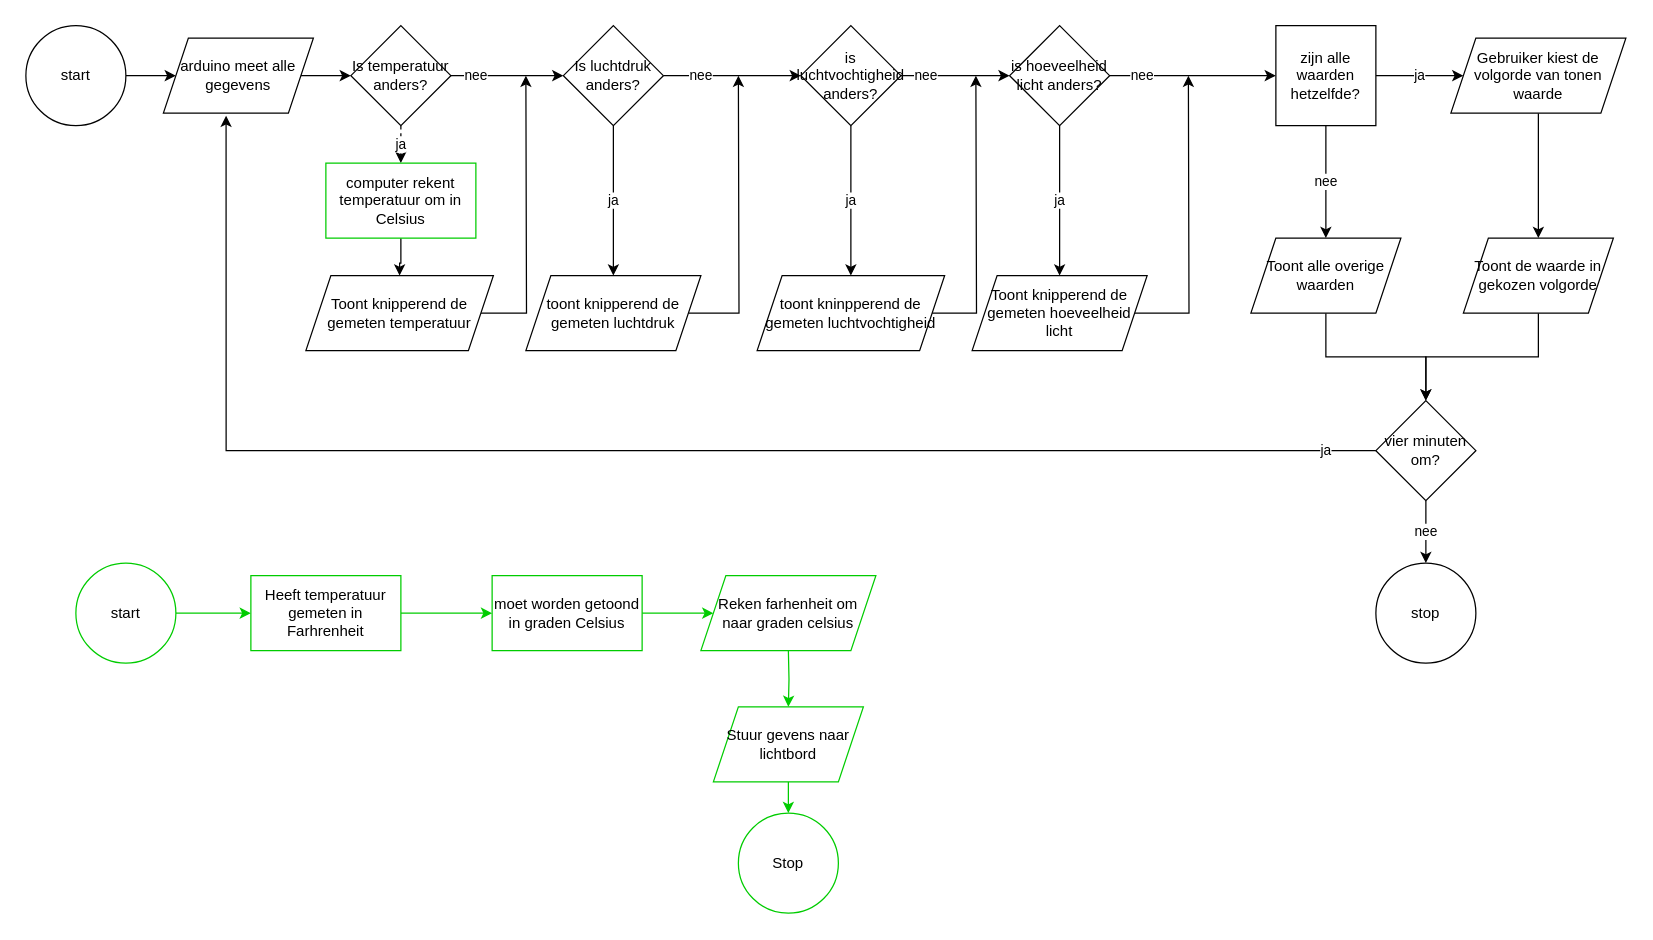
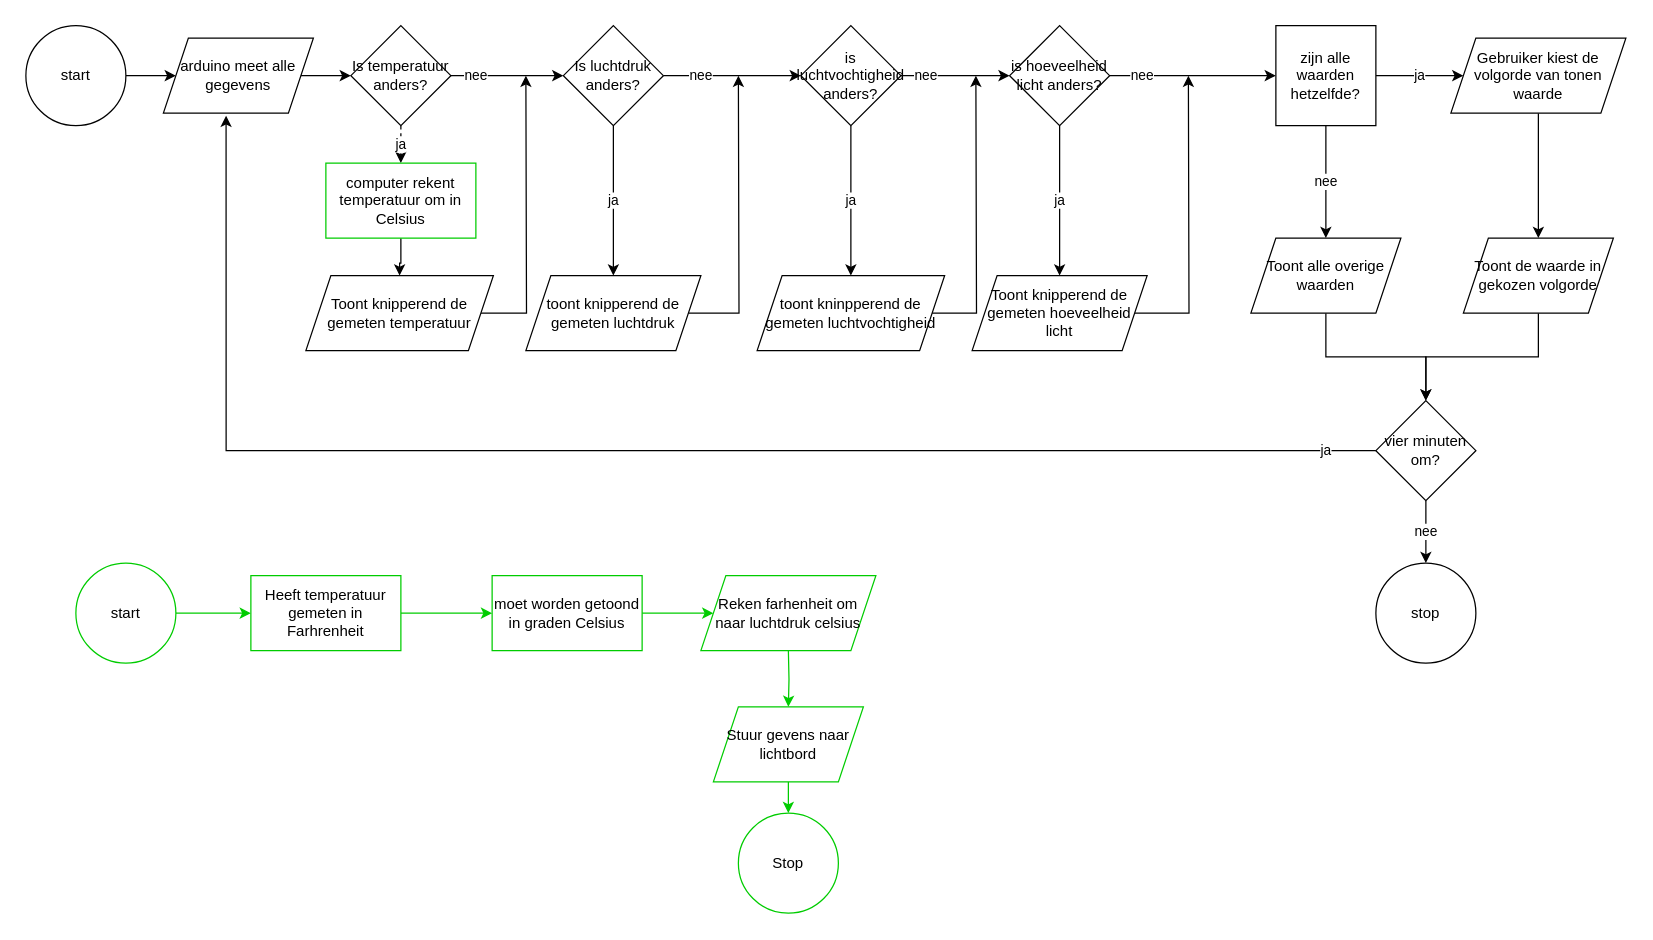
  <mxCell id="0" />
  <mxCell id="1" parent="0" />
  <mxCell id="2" value="" style="edgeStyle=orthogonalEdgeStyle;rounded=0;orthogonalLoop=1;jettySize=auto;html=1;" edge="1" parent="1" source="3" target="5"><mxGeometry relative="1" as="geometry" /></mxCell>
  <mxCell id="3" value="start" style="ellipse;whiteSpace=wrap;html=1;aspect=fixed;" vertex="1" parent="1"><mxGeometry x="20" y="20" width="80" height="80" as="geometry" /></mxCell>
  <mxCell id="4" value="" style="edgeStyle=orthogonalEdgeStyle;rounded=0;orthogonalLoop=1;jettySize=auto;html=1;" edge="1" parent="1" source="5" target="8"><mxGeometry relative="1" as="geometry" /></mxCell>
  <mxCell id="5" value="arduino meet alle gegevens" style="shape=parallelogram;perimeter=parallelogramPerimeter;whiteSpace=wrap;html=1;fixedSize=1;" vertex="1" parent="1"><mxGeometry x="130" y="30" width="120" height="60" as="geometry" /></mxCell>
  <mxCell id="6" value="nee" style="edgeStyle=orthogonalEdgeStyle;rounded=0;orthogonalLoop=1;jettySize=auto;html=1;" edge="1" parent="1" source="8" target="11"><mxGeometry x="-0.556" relative="1" as="geometry"><mxPoint as="offset" /></mxGeometry></mxCell>
  <mxCell id="7" value="ja" style="edgeStyle=orthogonalEdgeStyle;rounded=0;orthogonalLoop=1;jettySize=auto;html=1;dashed=1;" edge="1" parent="1" source="8" target="19"><mxGeometry relative="1" as="geometry" /></mxCell>
  <mxCell id="8" value="Is temperatuur anders?" style="rhombus;whiteSpace=wrap;html=1;" vertex="1" parent="1"><mxGeometry x="280" y="20" width="80" height="80" as="geometry" /></mxCell>
  <mxCell id="9" value="nee" style="edgeStyle=orthogonalEdgeStyle;rounded=0;orthogonalLoop=1;jettySize=auto;html=1;" edge="1" parent="1" source="11" target="14"><mxGeometry x="-0.455" relative="1" as="geometry"><mxPoint as="offset" /></mxGeometry></mxCell>
  <mxCell id="10" value="ja" style="edgeStyle=orthogonalEdgeStyle;rounded=0;orthogonalLoop=1;jettySize=auto;html=1;" edge="1" parent="1" source="11" target="23"><mxGeometry relative="1" as="geometry" /></mxCell>
  <mxCell id="11" value="Is luchtdruk anders?" style="rhombus;whiteSpace=wrap;html=1;" vertex="1" parent="1"><mxGeometry x="450" y="20" width="80" height="80" as="geometry" /></mxCell>
  <mxCell id="12" value="nee" style="edgeStyle=orthogonalEdgeStyle;rounded=0;orthogonalLoop=1;jettySize=auto;html=1;" edge="1" parent="1" source="14" target="17"><mxGeometry x="-0.54" relative="1" as="geometry"><mxPoint as="offset" /></mxGeometry></mxCell>
  <mxCell id="13" value="ja" style="edgeStyle=orthogonalEdgeStyle;rounded=0;orthogonalLoop=1;jettySize=auto;html=1;" edge="1" parent="1" source="14" target="25"><mxGeometry relative="1" as="geometry" /></mxCell>
  <mxCell id="14" value="is luchtvochtigheid anders?" style="rhombus;whiteSpace=wrap;html=1;" vertex="1" parent="1"><mxGeometry x="640" y="20" width="80" height="80" as="geometry" /></mxCell>
  <mxCell id="15" value="ja" style="edgeStyle=orthogonalEdgeStyle;rounded=0;orthogonalLoop=1;jettySize=auto;html=1;" edge="1" parent="1" source="17" target="27"><mxGeometry relative="1" as="geometry" /></mxCell>
  <mxCell id="16" value="nee" style="edgeStyle=orthogonalEdgeStyle;rounded=0;orthogonalLoop=1;jettySize=auto;html=1;" edge="1" parent="1" source="17" target="30"><mxGeometry x="-0.593" relative="1" as="geometry"><mxPoint x="1000" y="60" as="targetPoint" /><mxPoint x="-1" as="offset" /></mxGeometry></mxCell>
  <mxCell id="17" value="is hoeveelheid licht anders?" style="rhombus;whiteSpace=wrap;html=1;" vertex="1" parent="1"><mxGeometry x="807" y="20" width="80" height="80" as="geometry" /></mxCell>
  <mxCell id="18" value="" style="edgeStyle=orthogonalEdgeStyle;rounded=0;orthogonalLoop=1;jettySize=auto;html=1;" edge="1" parent="1" source="19" target="21"><mxGeometry relative="1" as="geometry" /></mxCell>
  <mxCell id="19" value="computer rekent temperatuur om in Celsius" style="whiteSpace=wrap;html=1;strokeColor=#00CC00;" vertex="1" parent="1"><mxGeometry x="260" y="130" width="120" height="60" as="geometry" /></mxCell>
  <mxCell id="20" style="edgeStyle=orthogonalEdgeStyle;rounded=0;orthogonalLoop=1;jettySize=auto;html=1;" edge="1" parent="1" source="21"><mxGeometry relative="1" as="geometry"><mxPoint x="420" y="60" as="targetPoint" /></mxGeometry></mxCell>
  <mxCell id="21" value="Toont knipperend de gemeten temperatuur" style="shape=parallelogram;perimeter=parallelogramPerimeter;whiteSpace=wrap;html=1;fixedSize=1;" vertex="1" parent="1"><mxGeometry x="244" y="220" width="150" height="60" as="geometry" /></mxCell>
  <mxCell id="22" style="edgeStyle=orthogonalEdgeStyle;rounded=0;orthogonalLoop=1;jettySize=auto;html=1;" edge="1" parent="1" source="23"><mxGeometry relative="1" as="geometry"><mxPoint x="590" y="60" as="targetPoint" /></mxGeometry></mxCell>
  <mxCell id="23" value="toont knipperend de gemeten luchtdruk" style="shape=parallelogram;perimeter=parallelogramPerimeter;whiteSpace=wrap;html=1;fixedSize=1;" vertex="1" parent="1"><mxGeometry x="420" y="220" width="140" height="60" as="geometry" /></mxCell>
  <mxCell id="24" style="edgeStyle=orthogonalEdgeStyle;rounded=0;orthogonalLoop=1;jettySize=auto;html=1;" edge="1" parent="1" source="25"><mxGeometry relative="1" as="geometry"><mxPoint x="780" y="60" as="targetPoint" /></mxGeometry></mxCell>
  <mxCell id="25" value="toont kninpperend de gemeten luchtvochtigheid" style="shape=parallelogram;perimeter=parallelogramPerimeter;whiteSpace=wrap;html=1;fixedSize=1;" vertex="1" parent="1"><mxGeometry x="605" y="220" width="150" height="60" as="geometry" /></mxCell>
  <mxCell id="26" style="edgeStyle=orthogonalEdgeStyle;rounded=0;orthogonalLoop=1;jettySize=auto;html=1;" edge="1" parent="1" source="27"><mxGeometry relative="1" as="geometry"><mxPoint x="950" y="60" as="targetPoint" /></mxGeometry></mxCell>
  <mxCell id="27" value="Toont knipperend de gemeten hoeveelheid licht" style="shape=parallelogram;perimeter=parallelogramPerimeter;whiteSpace=wrap;html=1;fixedSize=1;" vertex="1" parent="1"><mxGeometry x="777" y="220" width="140" height="60" as="geometry" /></mxCell>
  <mxCell id="28" value="ja" style="edgeStyle=orthogonalEdgeStyle;rounded=0;orthogonalLoop=1;jettySize=auto;html=1;" edge="1" parent="1" source="30" target="32"><mxGeometry relative="1" as="geometry" /></mxCell>
  <mxCell id="29" value="nee" style="edgeStyle=orthogonalEdgeStyle;rounded=0;orthogonalLoop=1;jettySize=auto;html=1;" edge="1" parent="1" source="30" target="34"><mxGeometry relative="1" as="geometry" /></mxCell>
  <mxCell id="30" value="zijn alle waarden hetzelfde?" style="whiteSpace=wrap;html=1;rounded=0;" vertex="1" parent="1"><mxGeometry x="1020" y="20" width="80" height="80" as="geometry" /></mxCell>
  <mxCell id="31" value="" style="edgeStyle=orthogonalEdgeStyle;rounded=0;orthogonalLoop=1;jettySize=auto;html=1;" edge="1" parent="1" source="32" target="36"><mxGeometry relative="1" as="geometry" /></mxCell>
  <mxCell id="32" value="Gebruiker kiest de volgorde van tonen waarde" style="shape=parallelogram;perimeter=parallelogramPerimeter;whiteSpace=wrap;html=1;fixedSize=1;" vertex="1" parent="1"><mxGeometry x="1160" y="30" width="140" height="60" as="geometry" /></mxCell>
  <mxCell id="33" value="" style="edgeStyle=orthogonalEdgeStyle;rounded=0;orthogonalLoop=1;jettySize=auto;html=1;" edge="1" parent="1" source="34" target="39"><mxGeometry relative="1" as="geometry" /></mxCell>
  <mxCell id="34" value="Toont alle overige waarden" style="shape=parallelogram;perimeter=parallelogramPerimeter;whiteSpace=wrap;html=1;fixedSize=1;" vertex="1" parent="1"><mxGeometry x="1000" y="190" width="120" height="60" as="geometry" /></mxCell>
  <mxCell id="35" style="edgeStyle=orthogonalEdgeStyle;rounded=0;orthogonalLoop=1;jettySize=auto;html=1;entryX=0.5;entryY=0;entryDx=0;entryDy=0;" edge="1" parent="1" source="36" target="39"><mxGeometry relative="1" as="geometry" /></mxCell>
  <mxCell id="36" value="Toont de waarde in gekozen volgorde" style="shape=parallelogram;perimeter=parallelogramPerimeter;whiteSpace=wrap;html=1;fixedSize=1;" vertex="1" parent="1"><mxGeometry x="1170" y="190" width="120" height="60" as="geometry" /></mxCell>
  <mxCell id="37" value="ja" style="edgeStyle=orthogonalEdgeStyle;rounded=0;orthogonalLoop=1;jettySize=auto;html=1;entryX=0.418;entryY=1.035;entryDx=0;entryDy=0;entryPerimeter=0;" edge="1" parent="1" source="39" target="5"><mxGeometry x="-0.933" relative="1" as="geometry"><mxPoint as="offset" /></mxGeometry></mxCell>
  <mxCell id="38" value="nee" style="edgeStyle=orthogonalEdgeStyle;rounded=0;orthogonalLoop=1;jettySize=auto;html=1;" edge="1" parent="1" source="39" target="40"><mxGeometry relative="1" as="geometry" /></mxCell>
  <mxCell id="39" value="vier minuten om?" style="rhombus;whiteSpace=wrap;html=1;" vertex="1" parent="1"><mxGeometry x="1100" y="320" width="80" height="80" as="geometry" /></mxCell>
  <mxCell id="40" value="stop" style="ellipse;whiteSpace=wrap;html=1;aspect=fixed;" vertex="1" parent="1"><mxGeometry x="1100" y="450" width="80" height="80" as="geometry" /></mxCell>
  <mxCell id="41" value="" style="edgeStyle=orthogonalEdgeStyle;rounded=0;orthogonalLoop=1;jettySize=auto;html=1;strokeColor=#00CC00;" edge="1" parent="1" source="42" target="49"><mxGeometry relative="1" as="geometry" /></mxCell>
  <mxCell id="42" value="start" style="ellipse;whiteSpace=wrap;html=1;aspect=fixed;strokeColor=#00CC00;" vertex="1" parent="1"><mxGeometry x="60" y="450" width="80" height="80" as="geometry" /></mxCell>
  <mxCell id="43" value="" style="edgeStyle=orthogonalEdgeStyle;rounded=0;orthogonalLoop=1;jettySize=auto;html=1;exitX=1;exitY=0.5;exitDx=0;exitDy=0;strokeColor=#00CC00;" edge="1" parent="1" source="49" target="45"><mxGeometry relative="1" as="geometry"><mxPoint x="330" y="490" as="sourcePoint" /></mxGeometry></mxCell>
  <mxCell id="44" value="" style="edgeStyle=orthogonalEdgeStyle;rounded=0;orthogonalLoop=1;jettySize=auto;html=1;strokeColor=#00CC00;" edge="1" parent="1" source="45" target="50"><mxGeometry relative="1" as="geometry" /></mxCell>
  <mxCell id="45" value="moet worden getoond in graden Celsius" style="whiteSpace=wrap;html=1;strokeColor=#00CC00;" vertex="1" parent="1"><mxGeometry x="393" y="460" width="120" height="60" as="geometry" /></mxCell>
  <mxCell id="46" value="" style="edgeStyle=orthogonalEdgeStyle;rounded=0;orthogonalLoop=1;jettySize=auto;html=1;strokeColor=#00CC00;" edge="1" parent="1" target="48"><mxGeometry relative="1" as="geometry"><mxPoint x="630" y="520" as="sourcePoint" /></mxGeometry></mxCell>
  <mxCell id="47" value="" style="edgeStyle=orthogonalEdgeStyle;rounded=0;orthogonalLoop=1;jettySize=auto;html=1;strokeColor=#00CC00;" edge="1" parent="1" source="48" target="51"><mxGeometry relative="1" as="geometry" /></mxCell>
  <mxCell id="48" value="Stuur gevens naar lichtbord" style="shape=parallelogram;perimeter=parallelogramPerimeter;whiteSpace=wrap;html=1;fixedSize=1;strokeColor=#00CC00;" vertex="1" parent="1"><mxGeometry x="570" y="565" width="120" height="60" as="geometry" /></mxCell>
  <mxCell id="49" value="Heeft temperatuur gemeten in Farhrenheit" style="whiteSpace=wrap;html=1;strokeColor=#00CC00;" vertex="1" parent="1"><mxGeometry x="200" y="460" width="120" height="60" as="geometry" /></mxCell>
- <mxCell id="50" value="Reken farhenheit om naar graden celsius" style="shape=parallelogram;perimeter=parallelogramPerimeter;whiteSpace=wrap;html=1;fixedSize=1;strokeColor=#00CC00;" vertex="1" parent="1"><mxGeometry x="560" y="460" width="140" height="60" as="geometry" /></mxCell>
+ <mxCell id="50" value="Reken farhenheit om naar luchtdruk celsius" style="shape=parallelogram;perimeter=parallelogramPerimeter;whiteSpace=wrap;html=1;fixedSize=1;strokeColor=#00CC00;" vertex="1" parent="1"><mxGeometry x="560" y="460" width="140" height="60" as="geometry" /></mxCell>
  <mxCell id="51" value="Stop" style="ellipse;whiteSpace=wrap;html=1;aspect=fixed;strokeColor=#00CC00;" vertex="1" parent="1"><mxGeometry x="590" y="650" width="80" height="80" as="geometry" /></mxCell>
